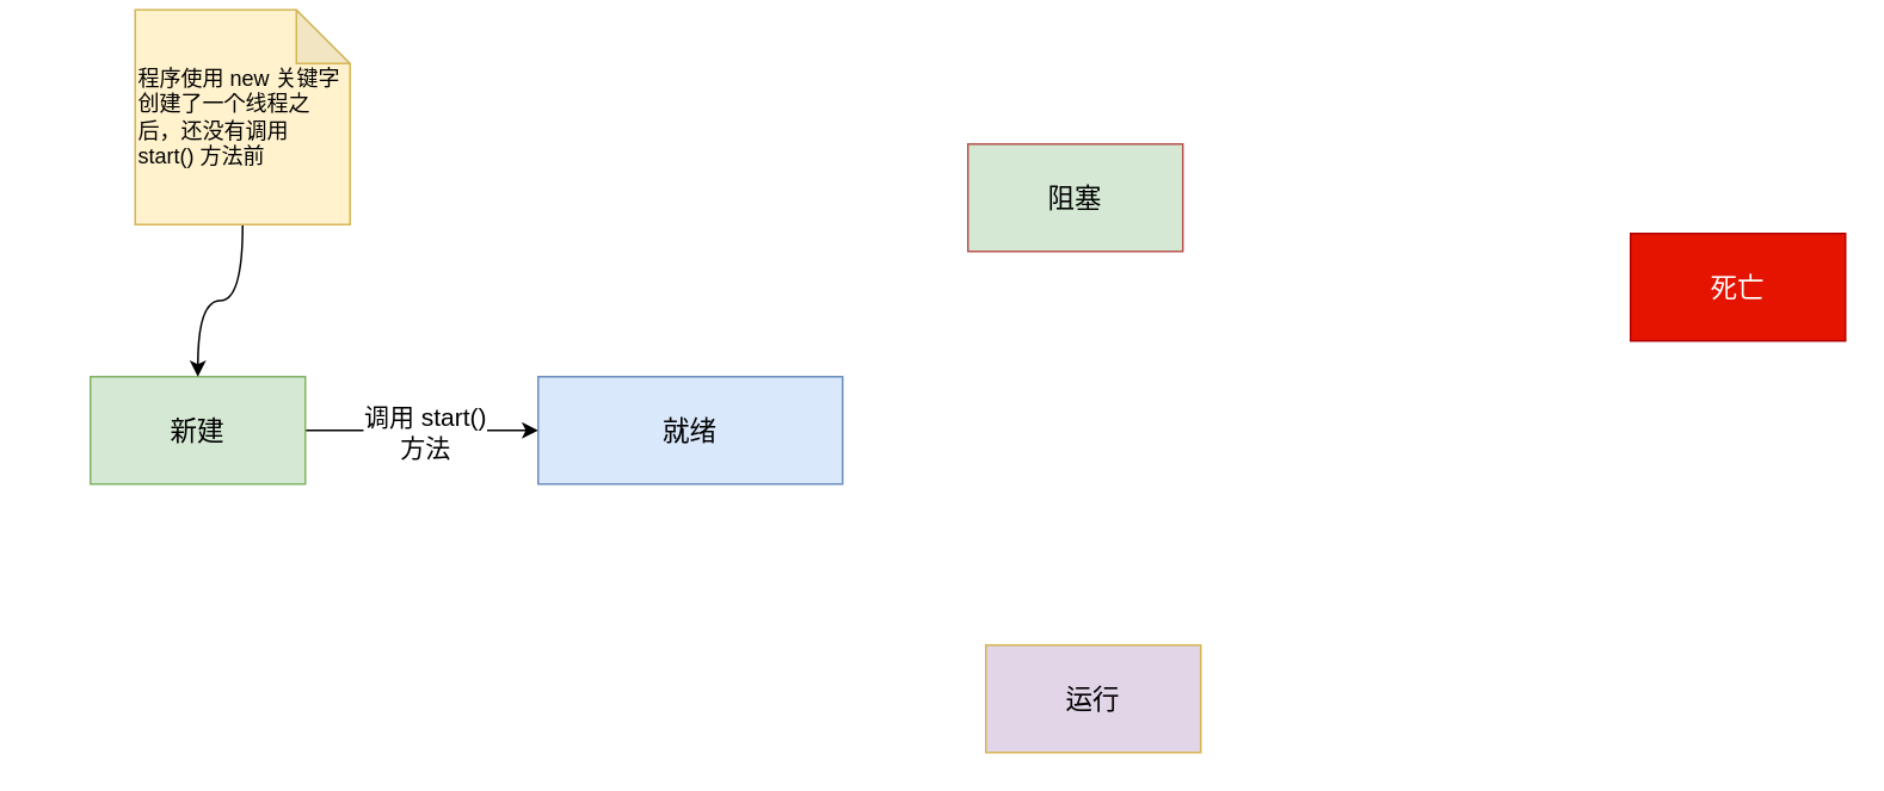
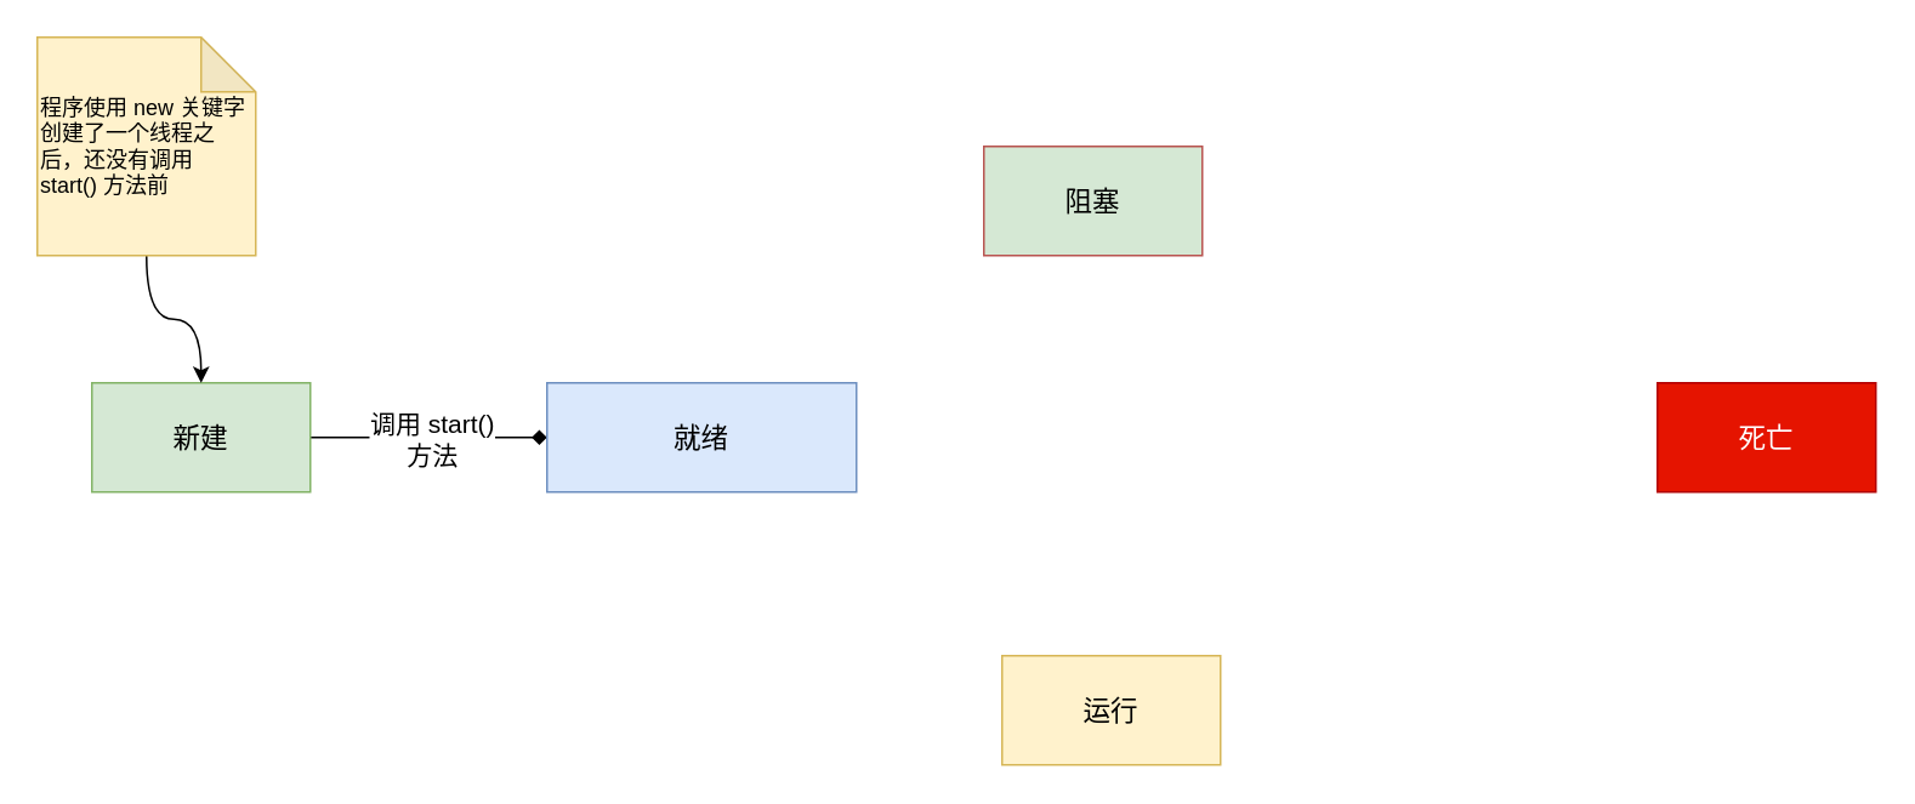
  <mxCell id="0" />
  <mxCell id="1" parent="0" />
- <mxCell id="2" style="edgeStyle=orthogonalEdgeStyle;curved=1;rounded=0;orthogonalLoop=1;jettySize=auto;html=1;entryX=0;entryY=0.5;entryDx=0;entryDy=0;" parent="1" source="4" target="5" edge="1"><mxGeometry relative="1" as="geometry" /></mxCell>
+ <mxCell id="2" style="edgeStyle=orthogonalEdgeStyle;curved=1;rounded=0;orthogonalLoop=1;jettySize=auto;html=1;entryX=0;entryY=0.5;entryDx=0;entryDy=0;endArrow=diamond;" parent="1" source="4" target="5" edge="1"><mxGeometry relative="1" as="geometry" /></mxCell>
  <mxCell id="3" value="&lt;font style=&quot;font-size: 14px;&quot;&gt;调用 start() &lt;br&gt;方法&lt;/font&gt;" style="edgeLabel;html=1;align=center;verticalAlign=middle;resizable=0;points=[];" parent="2" vertex="1" connectable="0"><mxGeometry x="-0.2" y="2" relative="1" as="geometry"><mxPoint x="14" y="2" as="offset" /></mxGeometry></mxCell>
  <mxCell id="4" value="&lt;font style=&quot;font-size: 15px;&quot;&gt;新建&lt;/font&gt;" style="rounded=0;whiteSpace=wrap;html=1;fillColor=#d5e8d4;strokeColor=#82b366;" parent="1" vertex="1"><mxGeometry x="50" y="210" width="120" height="60" as="geometry" /></mxCell>
  <mxCell id="5" value="&lt;font style=&quot;font-size: 15px;&quot;&gt;就绪&lt;/font&gt;" style="rounded=0;whiteSpace=wrap;html=1;fillColor=#dae8fc;strokeColor=#6c8ebf;" parent="1" vertex="1"><mxGeometry x="300" y="210" width="170" height="60" as="geometry" /></mxCell>
  <mxCell id="6" value="&lt;font style=&quot;font-size: 15px;&quot;&gt;阻塞&lt;br&gt;&lt;/font&gt;" style="rounded=0;whiteSpace=wrap;html=1;fillColor=#d5e8d4;strokeColor=#b85450;" parent="1" vertex="1"><mxGeometry x="540" y="80" width="120" height="60" as="geometry" /></mxCell>
- <mxCell id="7" value="&lt;font style=&quot;font-size: 15px;&quot;&gt;运行&lt;br&gt;&lt;/font&gt;" style="rounded=0;whiteSpace=wrap;html=1;fillColor=#e1d5e7;strokeColor=#d6b656;" parent="1" vertex="1"><mxGeometry x="550" y="360" width="120" height="60" as="geometry" /></mxCell>
- <mxCell id="8" value="&lt;font style=&quot;font-size: 15px;&quot;&gt;死亡&lt;br&gt;&lt;/font&gt;" style="rounded=0;whiteSpace=wrap;html=1;fillColor=#e51400;fontColor=#ffffff;strokeColor=#B20000;" parent="1" vertex="1"><mxGeometry x="910" y="130" width="120" height="60" as="geometry" /></mxCell>
+ <mxCell id="7" value="&lt;font style=&quot;font-size: 15px;&quot;&gt;运行&lt;br&gt;&lt;/font&gt;" style="rounded=0;whiteSpace=wrap;html=1;fillColor=#fff2cc;strokeColor=#d6b656;" parent="1" vertex="1"><mxGeometry x="550" y="360" width="120" height="60" as="geometry" /></mxCell>
+ <mxCell id="8" value="&lt;font style=&quot;font-size: 15px;&quot;&gt;死亡&lt;br&gt;&lt;/font&gt;" style="rounded=0;whiteSpace=wrap;html=1;fillColor=#e51400;fontColor=#ffffff;strokeColor=#B20000;" parent="1" vertex="1"><mxGeometry x="910" y="210" width="120" height="60" as="geometry" /></mxCell>
  <mxCell id="9" style="rounded=0;orthogonalLoop=1;jettySize=auto;html=1;edgeStyle=orthogonalEdgeStyle;curved=1;" parent="1" source="10" target="4" edge="1"><mxGeometry relative="1" as="geometry" /></mxCell>
- <mxCell id="10" value="&lt;p style=&quot;line-height: 1.2;&quot;&gt;程序使用 new 关键字创建了一个线程之后，还没有调用 start() 方法前&lt;/p&gt;" style="shape=note;whiteSpace=wrap;html=1;backgroundOutline=1;darkOpacity=0.05;fillColor=#fff2cc;strokeColor=#d6b656;align=left;" parent="1" vertex="1"><mxGeometry x="75" y="5" width="120" height="120" as="geometry" /></mxCell>
+ <mxCell id="10" value="&lt;p style=&quot;line-height: 1.2;&quot;&gt;程序使用 new 关键字创建了一个线程之后，还没有调用 start() 方法前&lt;/p&gt;" style="shape=note;whiteSpace=wrap;html=1;backgroundOutline=1;darkOpacity=0.05;fillColor=#fff2cc;strokeColor=#d6b656;align=left;" parent="1" vertex="1"><mxGeometry x="20" y="20" width="120" height="120" as="geometry" /></mxCell>
